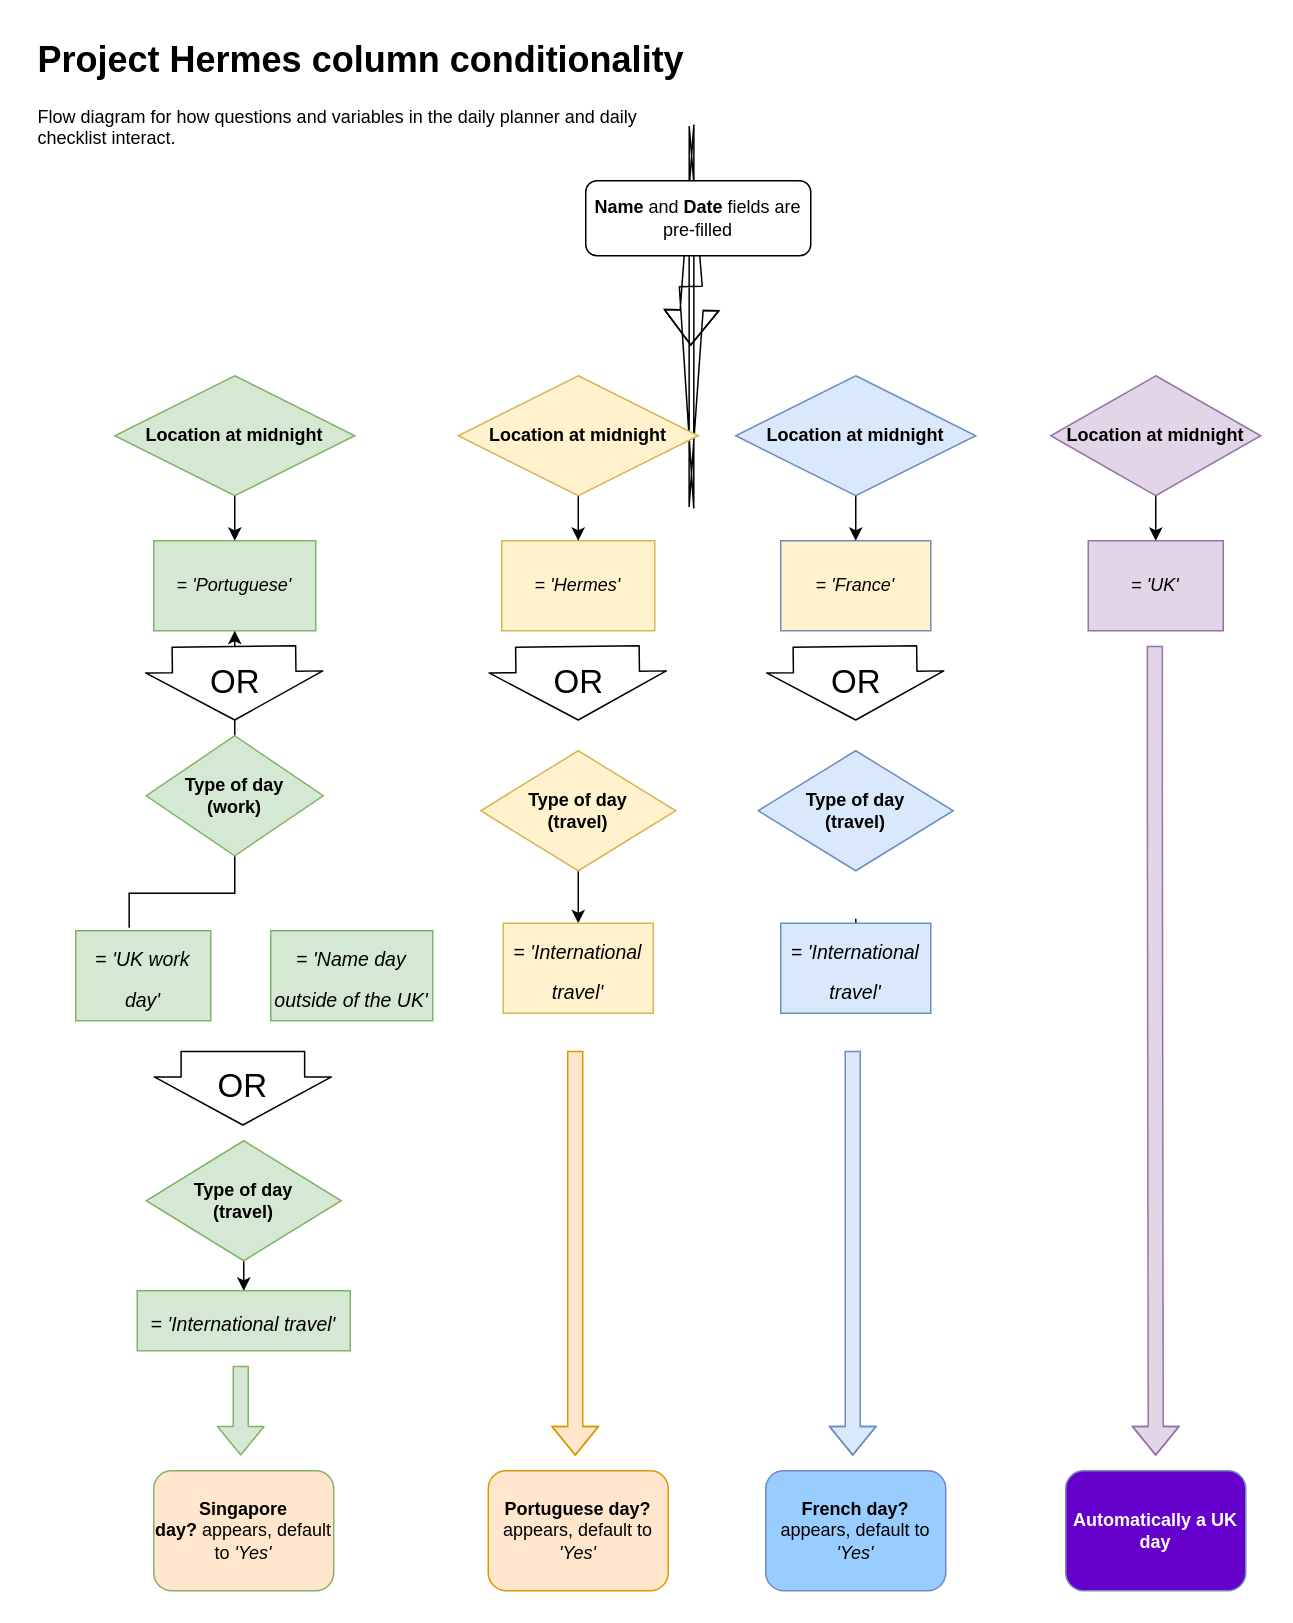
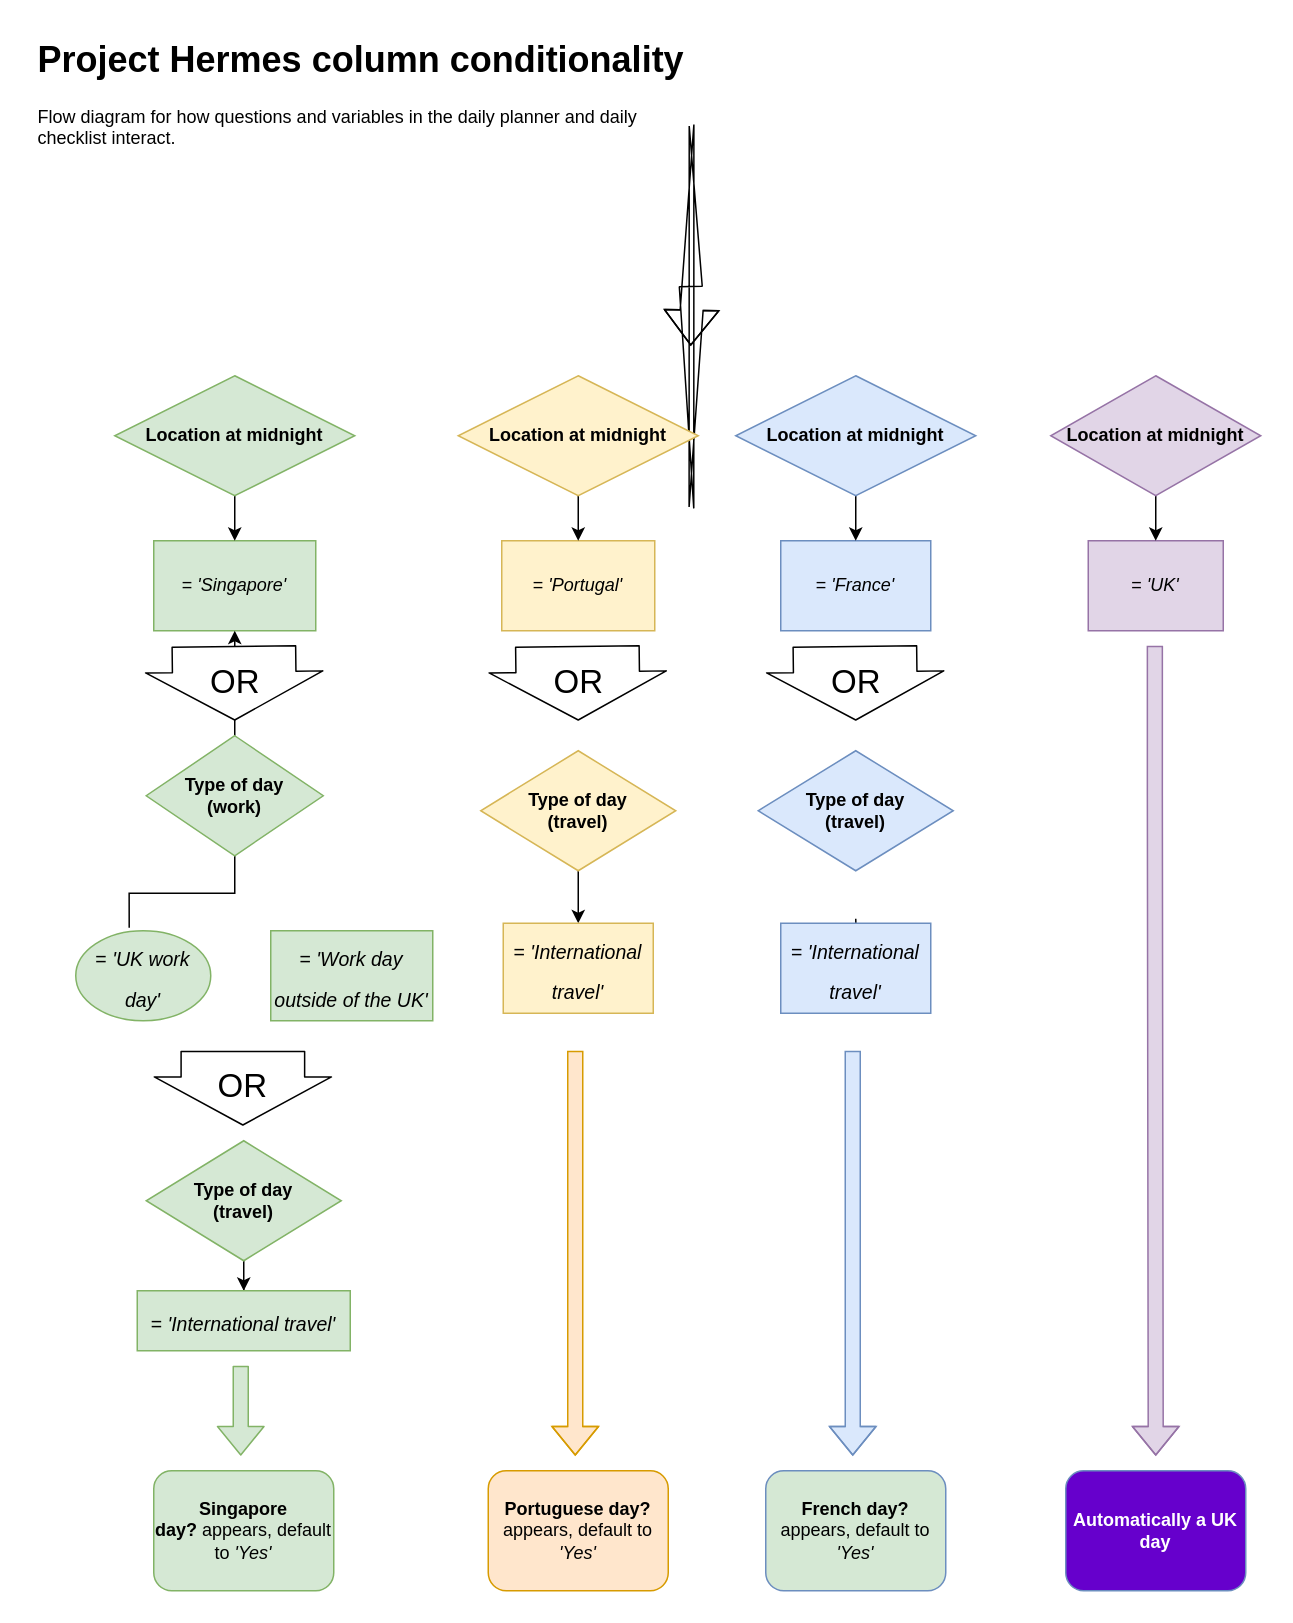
  <mxCell id="0" />
  <mxCell id="1" parent="0" />
  <mxCell id="2" value="&lt;h1&gt;Project Hermes column conditionality&lt;/h1&gt;&lt;p&gt;Flow diagram for how questions and variables in the daily planner and daily checklist interact.&lt;/p&gt;" style="text;html=1;strokeColor=none;fillColor=none;spacing=5;spacingTop=-20;whiteSpace=wrap;overflow=hidden;rounded=0;" vertex="1" parent="1"><mxGeometry y="20" width="445" height="90" as="geometry" x="20" /></mxCell>
- <mxCell id="3" value="&lt;b&gt;French day? &lt;/b&gt;appears, default to &lt;i&gt;'Yes'&lt;/i&gt;" style="rounded=1;whiteSpace=wrap;html=1;fillColor=#99CCFF;strokeColor=#6c8ebf;" vertex="1" parent="1"><mxGeometry x="510" y="980" width="120" height="80" as="geometry" /></mxCell>
- <mxCell id="4" value="&lt;b style=&quot;white-space: normal&quot;&gt;Singapore day?&amp;nbsp;&lt;/b&gt;&lt;span style=&quot;white-space: normal&quot;&gt;appears, default to&amp;nbsp;&lt;/span&gt;&lt;i style=&quot;white-space: normal&quot;&gt;'Yes'&lt;/i&gt;" style="rounded=1;whiteSpace=wrap;html=1;fillColor=#ffe6cc;strokeColor=#82b366;" vertex="1" parent="1"><mxGeometry x="102" y="980" width="120" height="80" as="geometry" /></mxCell>
+ <mxCell id="3" value="&lt;b&gt;French day? &lt;/b&gt;appears, default to &lt;i&gt;'Yes'&lt;/i&gt;" style="rounded=1;whiteSpace=wrap;html=1;fillColor=#d5e8d4;strokeColor=#6c8ebf;" vertex="1" parent="1"><mxGeometry x="510" y="980" width="120" height="80" as="geometry" /></mxCell>
+ <mxCell id="4" value="&lt;b style=&quot;white-space: normal&quot;&gt;Singapore day?&amp;nbsp;&lt;/b&gt;&lt;span style=&quot;white-space: normal&quot;&gt;appears, default to&amp;nbsp;&lt;/span&gt;&lt;i style=&quot;white-space: normal&quot;&gt;'Yes'&lt;/i&gt;" style="rounded=1;whiteSpace=wrap;html=1;fillColor=#d5e8d4;strokeColor=#82b366;" vertex="1" parent="1"><mxGeometry x="102" y="980" width="120" height="80" as="geometry" /></mxCell>
  <mxCell id="5" value="&lt;b&gt;Portuguese day? &lt;/b&gt;appears, default to &lt;i&gt;'Yes'&lt;/i&gt;" style="rounded=1;whiteSpace=wrap;html=1;fillColor=#ffe6cc;strokeColor=#d79b00;" vertex="1" parent="1"><mxGeometry x="325" y="980" width="120" height="80" as="geometry" /></mxCell>
  <mxCell id="6" style="edgeStyle=orthogonalEdgeStyle;rounded=0;orthogonalLoop=1;jettySize=auto;html=1;shape=flexArrow;width=15.294;endSize=7.412;" edge="1" parent="1"><mxGeometry relative="1" as="geometry"><mxPoint x="460" y="230" as="targetPoint" /><mxPoint x="460" y="190" as="sourcePoint" /></mxGeometry></mxCell>
- <mxCell id="7" value="&lt;b&gt;Name &lt;/b&gt;and &lt;b&gt;Date &lt;/b&gt;fields are pre-filled" style="rounded=1;whiteSpace=wrap;html=1;fillColor=#FFFFFF;" vertex="1" parent="1"><mxGeometry x="390" y="120" width="150" height="50" as="geometry" /></mxCell>
  <mxCell id="8" style="edgeStyle=orthogonalEdgeStyle;rounded=0;orthogonalLoop=1;jettySize=auto;html=1;fillColor=#ffffff;fontSize=22;fontColor=#FFFFFF;" edge="1" parent="1"><mxGeometry relative="1" as="geometry"><mxPoint x="640" y="390" as="sourcePoint" /></mxGeometry></mxCell>
- <mxCell id="9" value="= &lt;i&gt;'France'&lt;/i&gt;" style="rounded=0;whiteSpace=wrap;html=1;fillColor=#fff2cc;strokeColor=#6c8ebf;" vertex="1" parent="1"><mxGeometry x="520" y="360" width="100" height="60" as="geometry" /></mxCell>
- <mxCell id="10" value="= &lt;i&gt;'Portuguese'&lt;/i&gt;" style="rounded=0;whiteSpace=wrap;html=1;fillColor=#d5e8d4;strokeColor=#82b366;" vertex="1" parent="1"><mxGeometry x="102" y="360" width="108" height="60" as="geometry" /></mxCell>
- <mxCell id="11" value="= &lt;i&gt;'Hermes'&lt;/i&gt;" style="rounded=0;whiteSpace=wrap;html=1;fillColor=#fff2cc;strokeColor=#d6b656;" vertex="1" parent="1"><mxGeometry x="334" y="360" width="102" height="60" as="geometry" /></mxCell>
+ <mxCell id="9" value="= &lt;i&gt;'France'&lt;/i&gt;" style="rounded=0;whiteSpace=wrap;html=1;fillColor=#dae8fc;strokeColor=#6c8ebf;" vertex="1" parent="1"><mxGeometry x="520" y="360" width="100" height="60" as="geometry" /></mxCell>
+ <mxCell id="10" value="= &lt;i&gt;'Singapore'&lt;/i&gt;" style="rounded=0;whiteSpace=wrap;html=1;fillColor=#d5e8d4;strokeColor=#82b366;" vertex="1" parent="1"><mxGeometry x="102" y="360" width="108" height="60" as="geometry" /></mxCell>
+ <mxCell id="11" value="= &lt;i&gt;'Portugal'&lt;/i&gt;" style="rounded=0;whiteSpace=wrap;html=1;fillColor=#fff2cc;strokeColor=#d6b656;" vertex="1" parent="1"><mxGeometry x="334" y="360" width="102" height="60" as="geometry" /></mxCell>
  <mxCell id="12" style="edgeStyle=orthogonalEdgeStyle;rounded=0;orthogonalLoop=1;jettySize=auto;html=1;fillColor=#e1d5e7;fontSize=22;fontColor=#FFFFFF;shape=flexArrow;strokeColor=#9673a6;" edge="1" parent="1"><mxGeometry relative="1" as="geometry"><mxPoint x="769.41" y="430" as="sourcePoint" /><mxPoint x="770" y="970" as="targetPoint" /><Array as="points"><mxPoint x="769.82" y="530" /><mxPoint x="769.82" y="530" /></Array></mxGeometry></mxCell>
  <mxCell id="13" value="= &lt;i&gt;'UK'&lt;/i&gt;" style="rounded=0;whiteSpace=wrap;html=1;fillColor=#e1d5e7;strokeColor=#9673a6;" vertex="1" parent="1"><mxGeometry x="725" y="360" width="90" height="60" as="geometry" /></mxCell>
  <mxCell id="14" value="&lt;b&gt;Automatically a UK day&lt;/b&gt;" style="rounded=1;whiteSpace=wrap;html=1;fillColor=#6600CC;strokeColor=#6c8ebf;fontColor=#FFFFFF;" vertex="1" parent="1"><mxGeometry x="710" y="980" width="120" height="80" as="geometry" /></mxCell>
  <mxCell id="15" style="edgeStyle=orthogonalEdgeStyle;rounded=0;orthogonalLoop=1;jettySize=auto;html=1;entryX=0.396;entryY=-0.033;entryDx=0;entryDy=0;entryPerimeter=0;fillColor=#E6E6E6;fontSize=22;fontColor=#000000;endArrow=none;" edge="1" parent="1" source="17" target="19"><mxGeometry relative="1" as="geometry" /></mxCell>
  <mxCell id="16" style="edgeStyle=orthogonalEdgeStyle;rounded=0;orthogonalLoop=1;jettySize=auto;html=1;fillColor=#E6E6E6;fontSize=22;fontColor=#000000;" edge="1" parent="1" source="17" target="10"><mxGeometry relative="1" as="geometry" /></mxCell>
  <mxCell id="17" value="&lt;b&gt;Type of day&lt;br&gt;(work)&lt;br&gt;&lt;/b&gt;" style="rhombus;whiteSpace=wrap;html=1;fillColor=#d5e8d4;strokeColor=#82b366;" vertex="1" parent="1"><mxGeometry x="97" y="490" width="118" height="80" as="geometry" /></mxCell>
  <mxCell id="18" style="edgeStyle=orthogonalEdgeStyle;rounded=0;orthogonalLoop=1;jettySize=auto;html=1;fillColor=#ffffff;fontSize=22;fontColor=#FFFFFF;" edge="1" parent="1" target="33"><mxGeometry relative="1" as="geometry"><mxPoint x="570" y="612" as="sourcePoint" /></mxGeometry></mxCell>
- <mxCell id="19" value="&lt;font style=&quot;font-size: 13px&quot;&gt;= &lt;i&gt;'UK work day'&lt;/i&gt;&lt;/font&gt;" style="rounded=0;whiteSpace=wrap;html=1;fontSize=22;fillColor=#d5e8d4;strokeColor=#82b366;" vertex="1" parent="1"><mxGeometry x="50" y="620" width="90" height="60" as="geometry" /></mxCell>
- <mxCell id="20" value="&lt;font style=&quot;font-size: 13px&quot;&gt;= &lt;i&gt;'Name day outside of the UK'&lt;/i&gt;&lt;/font&gt;" style="rounded=0;whiteSpace=wrap;html=1;fontSize=22;fillColor=#d5e8d4;strokeColor=#82b366;" vertex="1" parent="1"><mxGeometry x="180" y="620" width="108" height="60" as="geometry" /></mxCell>
+ <mxCell id="19" value="&lt;font style=&quot;font-size: 13px&quot;&gt;= &lt;i&gt;'UK work day'&lt;/i&gt;&lt;/font&gt;" style="ellipse;whiteSpace=wrap;html=1;fontSize=22;fillColor=#d5e8d4;strokeColor=#82b366;" vertex="1" parent="1"><mxGeometry x="50" y="620" width="90" height="60" as="geometry" /></mxCell>
+ <mxCell id="20" value="&lt;font style=&quot;font-size: 13px&quot;&gt;= &lt;i&gt;'Work day outside of the UK'&lt;/i&gt;&lt;/font&gt;" style="rounded=0;whiteSpace=wrap;html=1;fontSize=22;fillColor=#d5e8d4;strokeColor=#82b366;" vertex="1" parent="1"><mxGeometry x="180" y="620" width="108" height="60" as="geometry" /></mxCell>
  <mxCell id="21" style="edgeStyle=orthogonalEdgeStyle;rounded=0;orthogonalLoop=1;jettySize=auto;html=1;fillColor=#ffffff;fontSize=22;fontColor=#FFFFFF;" edge="1" parent="1"><mxGeometry relative="1" as="geometry"><mxPoint x="640" y="700" as="sourcePoint" /></mxGeometry></mxCell>
  <mxCell id="22" value="OR" style="shape=flexArrow;endArrow=classic;html=1;fontSize=22;fontColor=#000000;endWidth=34.74;endSize=10.353;width=82.353;fillColor=#ffffff;" edge="1" parent="1"><mxGeometry x="0.0" width="50" height="50" relative="1" as="geometry"><mxPoint x="161.41" y="700" as="sourcePoint" /><mxPoint x="161.41" y="750" as="targetPoint" /><mxPoint y="-1" as="offset" /></mxGeometry></mxCell>
  <mxCell id="23" style="edgeStyle=orthogonalEdgeStyle;rounded=0;orthogonalLoop=1;jettySize=auto;html=1;fillColor=#ffffff;fontSize=22;fontColor=#FFFFFF;" edge="1" parent="1" source="24" target="31"><mxGeometry relative="1" as="geometry" /></mxCell>
  <mxCell id="24" value="&lt;b&gt;Type of day &lt;br&gt;(travel)&lt;/b&gt;" style="rhombus;whiteSpace=wrap;html=1;fillColor=#d5e8d4;strokeColor=#82b366;" vertex="1" parent="1"><mxGeometry x="97" y="760" width="130" height="80" as="geometry" /></mxCell>
  <mxCell id="25" style="edgeStyle=orthogonalEdgeStyle;rounded=0;orthogonalLoop=1;jettySize=auto;html=1;fillColor=#ffffff;fontSize=22;fontColor=#FFFFFF;" edge="1" parent="1" source="26" target="10"><mxGeometry relative="1" as="geometry" /></mxCell>
  <mxCell id="26" value="&lt;b&gt;Location at midnight&lt;/b&gt;" style="rhombus;whiteSpace=wrap;html=1;fillColor=#d5e8d4;strokeColor=#82b366;" vertex="1" parent="1"><mxGeometry x="76" y="250" width="160" height="80" as="geometry" /></mxCell>
  <mxCell id="27" style="edgeStyle=orthogonalEdgeStyle;rounded=0;orthogonalLoop=1;jettySize=auto;html=1;entryX=0.5;entryY=0;entryDx=0;entryDy=0;fillColor=#ffffff;fontSize=22;fontColor=#FFFFFF;" edge="1" parent="1" source="28" target="9"><mxGeometry relative="1" as="geometry" /></mxCell>
  <mxCell id="28" value="&lt;b&gt;Location at midnight&lt;/b&gt;" style="rhombus;whiteSpace=wrap;html=1;fillColor=#dae8fc;strokeColor=#6c8ebf;" vertex="1" parent="1"><mxGeometry x="490" y="250" width="160" height="80" as="geometry" /></mxCell>
  <mxCell id="29" style="edgeStyle=orthogonalEdgeStyle;rounded=0;orthogonalLoop=1;jettySize=auto;html=1;fillColor=#ffffff;fontSize=22;fontColor=#FFFFFF;" edge="1" parent="1" source="30" target="13"><mxGeometry relative="1" as="geometry" /></mxCell>
  <mxCell id="30" value="&lt;b&gt;Location at midnight&lt;/b&gt;" style="rhombus;whiteSpace=wrap;html=1;fillColor=#e1d5e7;strokeColor=#9673a6;" vertex="1" parent="1"><mxGeometry x="700" y="250" width="140" height="80" as="geometry" /></mxCell>
  <mxCell id="31" value="&lt;span style=&quot;font-size: 13px&quot;&gt;= &lt;i&gt;'International travel'&lt;/i&gt;&lt;/span&gt;" style="rounded=0;whiteSpace=wrap;html=1;fontSize=22;fillColor=#d5e8d4;strokeColor=#82b366;" vertex="1" parent="1"><mxGeometry x="91" y="860" width="142" height="40" as="geometry" /></mxCell>
  <mxCell id="32" style="edgeStyle=orthogonalEdgeStyle;rounded=0;orthogonalLoop=1;jettySize=auto;html=1;exitX=0.5;exitY=1;exitDx=0;exitDy=0;fillColor=#ffffff;fontSize=22;fontColor=#FFFFFF;" edge="1" parent="1" source="11" target="11"><mxGeometry relative="1" as="geometry" /></mxCell>
  <mxCell id="33" value="&lt;span style=&quot;font-size: 13px&quot;&gt;= &lt;i&gt;'International travel'&lt;/i&gt;&lt;/span&gt;" style="rounded=0;whiteSpace=wrap;html=1;fontSize=22;fillColor=#dae8fc;strokeColor=#6c8ebf;" vertex="1" parent="1"><mxGeometry x="520" y="615" width="100" height="60" as="geometry" /></mxCell>
  <mxCell id="34" style="edgeStyle=orthogonalEdgeStyle;rounded=0;orthogonalLoop=1;jettySize=auto;html=1;fillColor=#ffffff;fontSize=22;fontColor=#FFFFFF;" edge="1" parent="1" source="35" target="11"><mxGeometry relative="1" as="geometry" /></mxCell>
  <mxCell id="35" value="&lt;b&gt;Location at midnight&lt;/b&gt;" style="rhombus;whiteSpace=wrap;html=1;fillColor=#fff2cc;strokeColor=#d6b656;" vertex="1" parent="1"><mxGeometry x="305" y="250" width="160" height="80" as="geometry" /></mxCell>
  <mxCell id="36" value="OR" style="shape=flexArrow;endArrow=classic;html=1;fontSize=22;fontColor=#000000;endWidth=34.74;endSize=10.353;width=82.353;fillColor=#ffffff;" edge="1" parent="1"><mxGeometry width="50" height="50" relative="1" as="geometry"><mxPoint x="569.41" y="430" as="sourcePoint" /><mxPoint x="570" y="480" as="targetPoint" /></mxGeometry></mxCell>
  <mxCell id="37" style="edgeStyle=orthogonalEdgeStyle;rounded=0;orthogonalLoop=1;jettySize=auto;html=1;fillColor=#ffffff;fontSize=22;fontColor=#FFFFFF;" edge="1" parent="1" source="38" target="39"><mxGeometry relative="1" as="geometry" /></mxCell>
  <mxCell id="38" value="&lt;b&gt;Type of day &lt;br&gt;(travel)&lt;/b&gt;" style="rhombus;whiteSpace=wrap;html=1;fillColor=#fff2cc;strokeColor=#d6b656;" vertex="1" parent="1"><mxGeometry x="320" y="500" width="130" height="80" as="geometry" /></mxCell>
  <mxCell id="39" value="&lt;span style=&quot;font-size: 13px&quot;&gt;= &lt;i&gt;'International travel'&lt;/i&gt;&lt;/span&gt;" style="rounded=0;whiteSpace=wrap;html=1;fontSize=22;fillColor=#fff2cc;strokeColor=#d6b656;" vertex="1" parent="1"><mxGeometry x="335" y="615" width="100" height="60" as="geometry" /></mxCell>
  <mxCell id="40" style="edgeStyle=orthogonalEdgeStyle;rounded=0;orthogonalLoop=1;jettySize=auto;html=1;fillColor=#ffe6cc;fontSize=22;fontColor=#FFFFFF;shape=flexArrow;strokeColor=#d79b00;" edge="1" parent="1"><mxGeometry relative="1" as="geometry"><mxPoint x="383" y="700" as="sourcePoint" /><mxPoint x="383" y="970" as="targetPoint" /><Array as="points"><mxPoint x="383.41" y="810" /><mxPoint x="383.41" y="810" /></Array></mxGeometry></mxCell>
  <mxCell id="41" style="edgeStyle=orthogonalEdgeStyle;rounded=0;orthogonalLoop=1;jettySize=auto;html=1;fillColor=#dae8fc;fontSize=22;fontColor=#FFFFFF;shape=flexArrow;strokeColor=#6c8ebf;" edge="1" parent="1"><mxGeometry relative="1" as="geometry"><mxPoint x="568" y="700" as="sourcePoint" /><mxPoint x="568" y="970" as="targetPoint" /><Array as="points"><mxPoint x="568.82" y="810" /><mxPoint x="568.82" y="810" /></Array></mxGeometry></mxCell>
  <mxCell id="42" value="&lt;b&gt;Type of day &lt;br&gt;(travel)&lt;/b&gt;" style="rhombus;whiteSpace=wrap;html=1;fillColor=#dae8fc;strokeColor=#6c8ebf;" vertex="1" parent="1"><mxGeometry x="505" y="500" width="130" height="80" as="geometry" /></mxCell>
  <mxCell id="43" value="OR" style="shape=flexArrow;endArrow=classic;html=1;fontSize=22;fontColor=#000000;endWidth=34.74;endSize=10.353;width=82.353;fillColor=#ffffff;" edge="1" parent="1"><mxGeometry width="50" height="50" relative="1" as="geometry"><mxPoint x="155.41" y="430" as="sourcePoint" /><mxPoint x="156" y="480" as="targetPoint" /></mxGeometry></mxCell>
  <mxCell id="44" value="OR" style="shape=flexArrow;endArrow=classic;html=1;fontSize=22;fontColor=#000000;endWidth=34.74;endSize=10.353;width=82.353;fillColor=#ffffff;" edge="1" parent="1"><mxGeometry width="50" height="50" relative="1" as="geometry"><mxPoint x="384.41" y="430" as="sourcePoint" /><mxPoint x="385" y="480" as="targetPoint" /></mxGeometry></mxCell>
  <mxCell id="45" value="" style="shape=flexArrow;endArrow=classic;html=1;fillColor=#d5e8d4;fontSize=22;fontColor=#FFFFFF;strokeColor=#82b366;" edge="1" parent="1"><mxGeometry width="50" height="50" relative="1" as="geometry"><mxPoint x="160" y="910" as="sourcePoint" /><mxPoint x="160" y="970" as="targetPoint" /></mxGeometry></mxCell>
